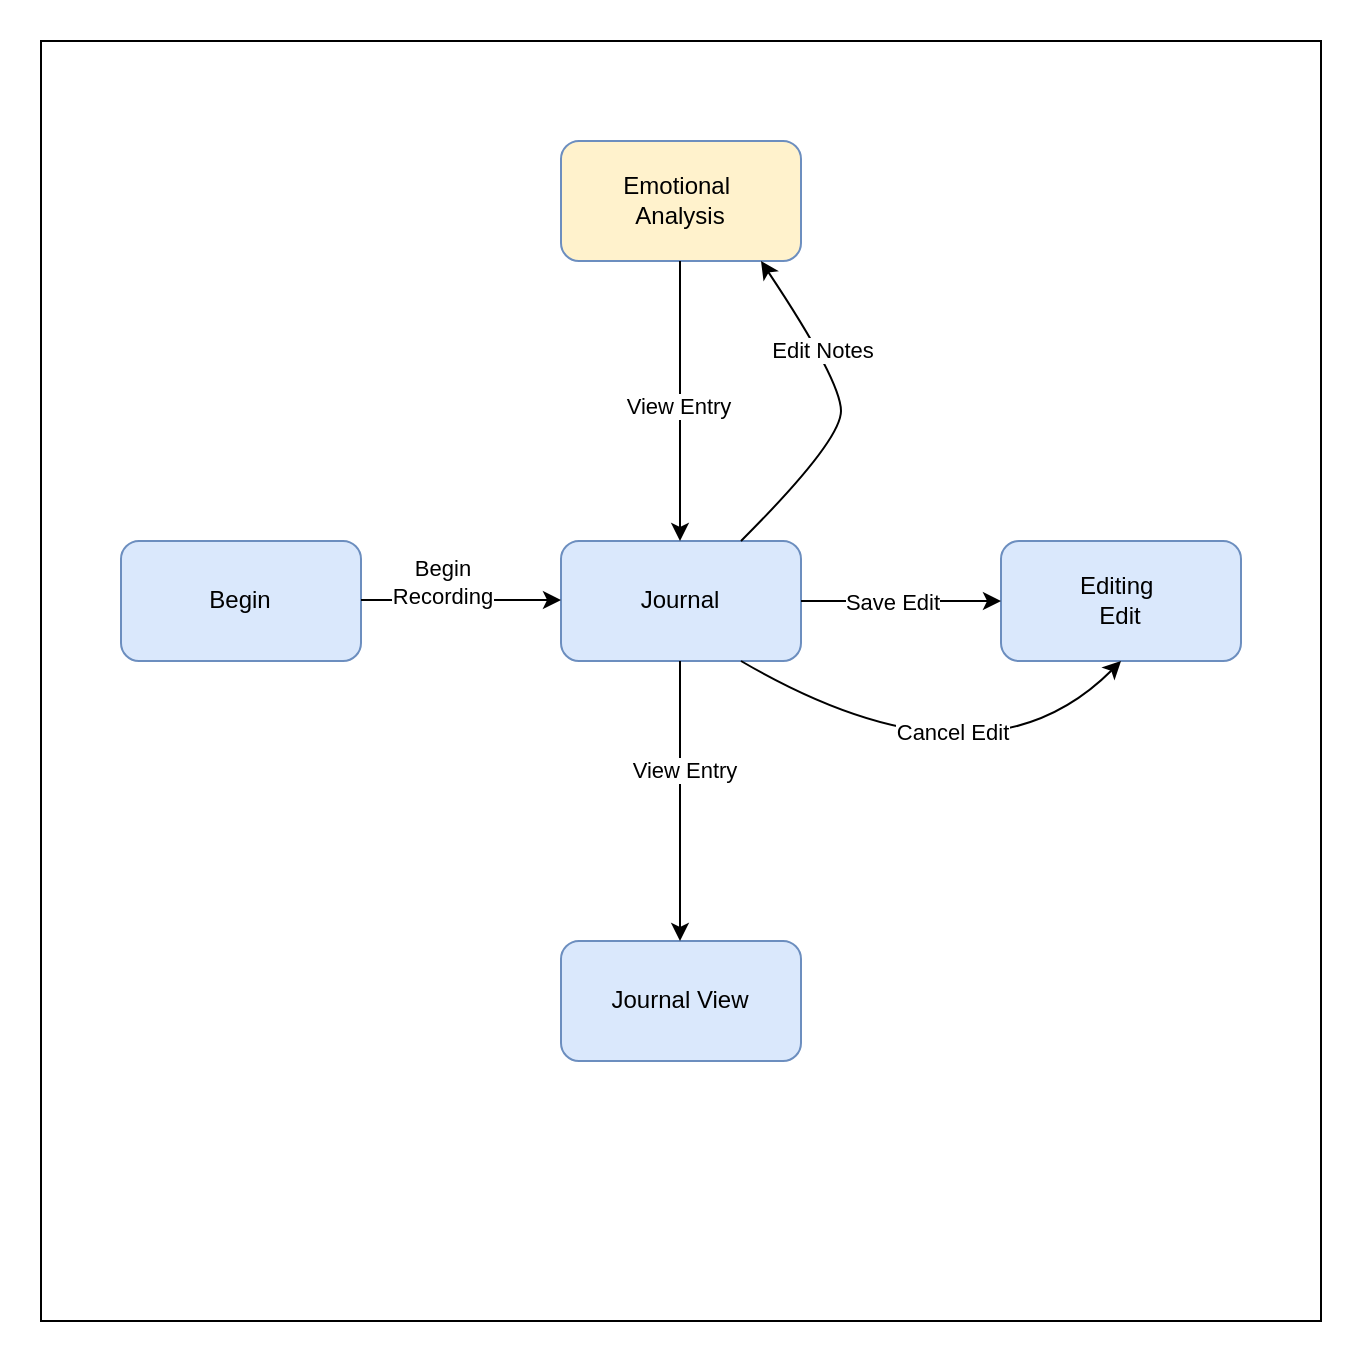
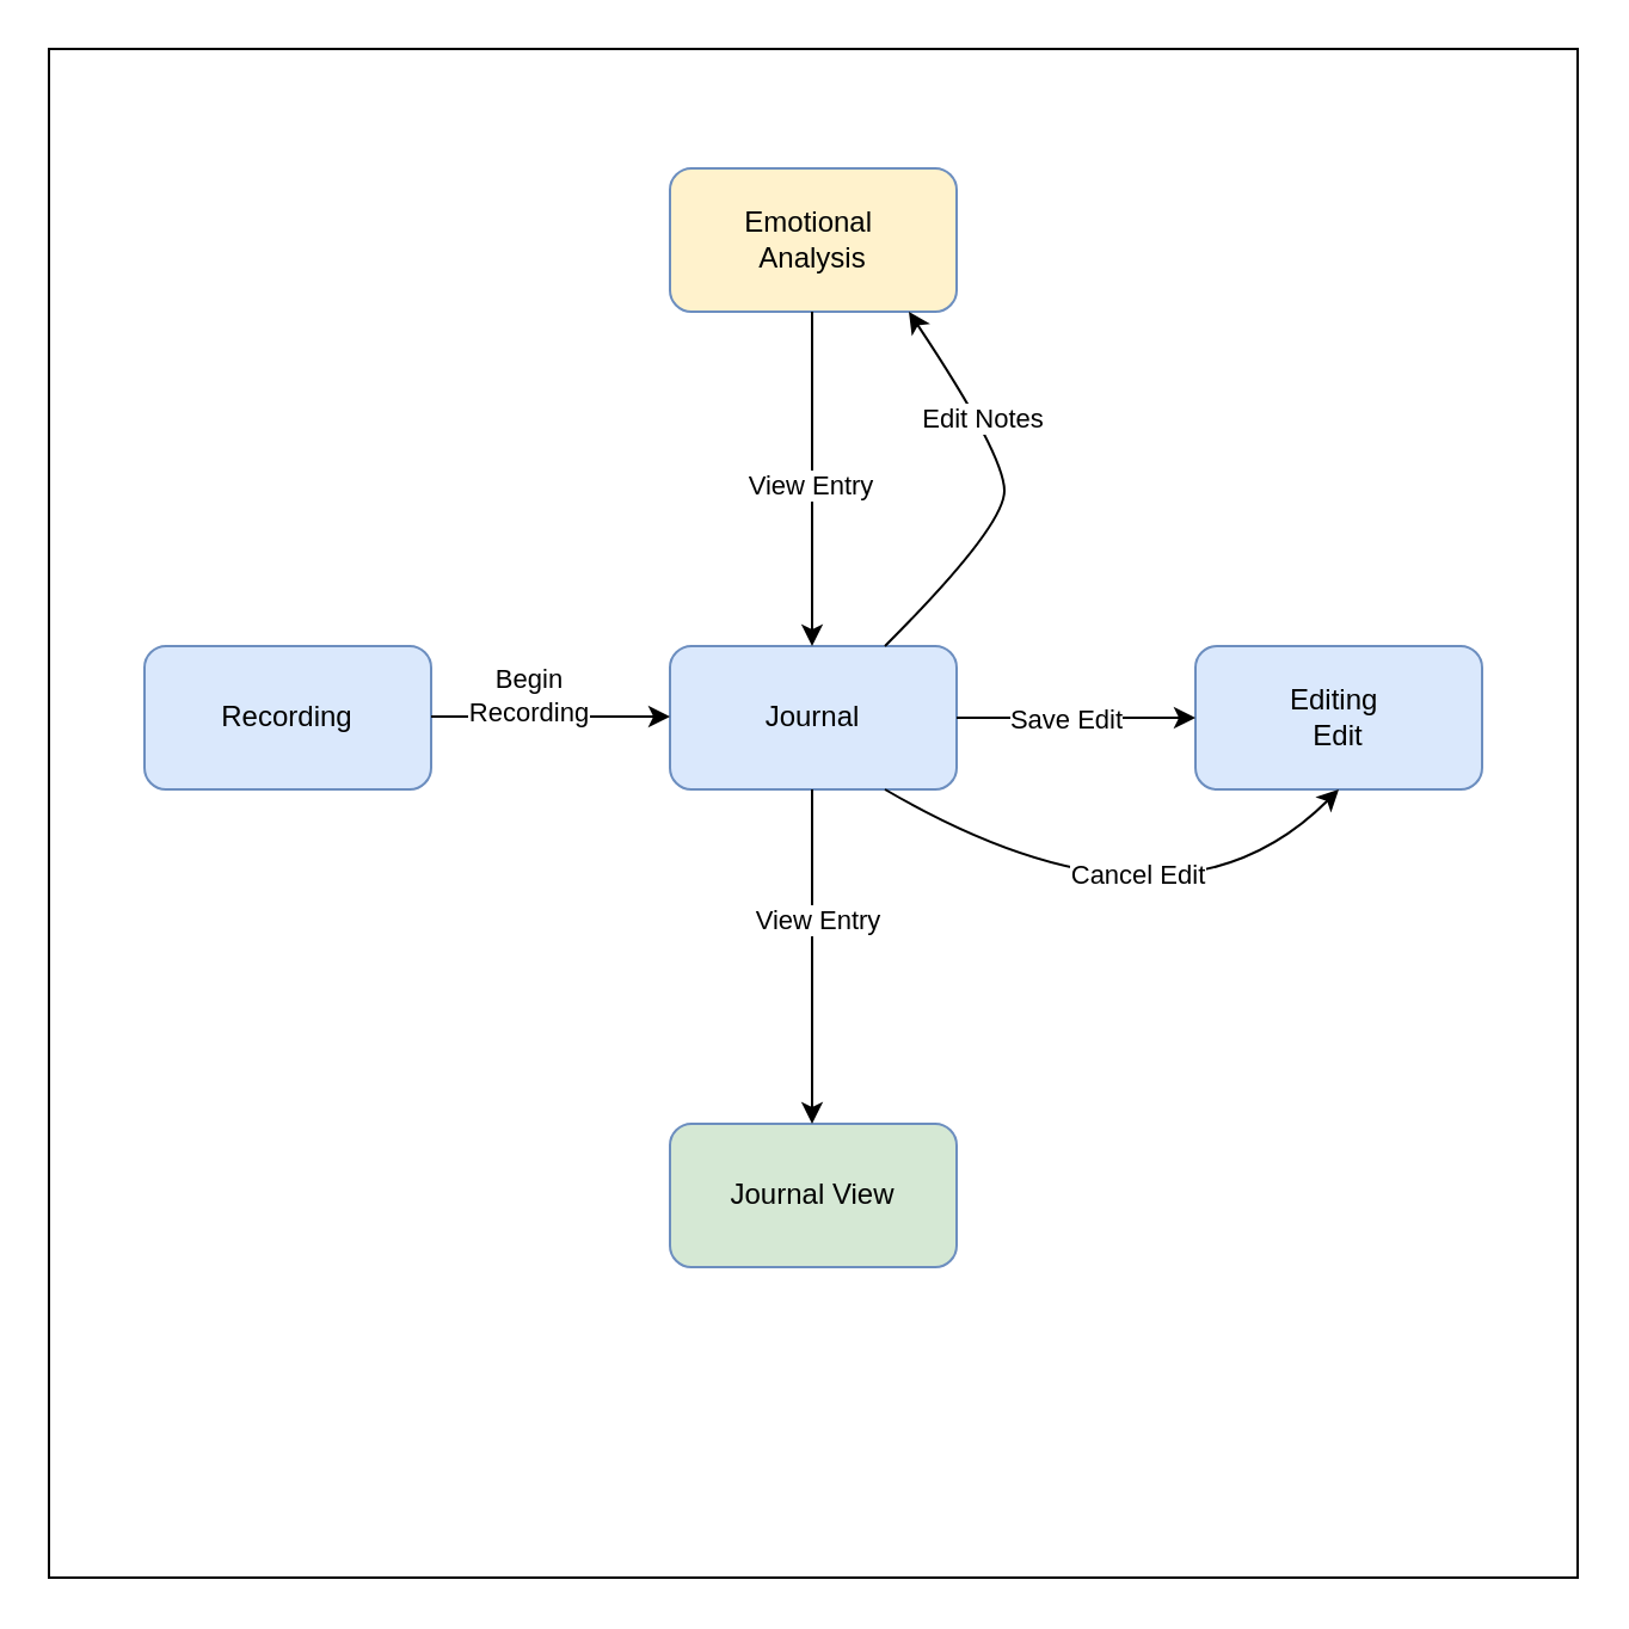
  <mxCell id="0" />
  <mxCell id="1" parent="0" />
  <mxCell id="2" value="" style="whiteSpace=wrap;html=1;aspect=fixed;movable=0;resizable=0;rotatable=0;deletable=0;editable=0;locked=1;connectable=0;" vertex="1" parent="1"><mxGeometry x="20" y="20" width="640" height="640" as="geometry" /></mxCell>
  <mxCell id="3" value="Journal" style="rounded=1;whiteSpace=wrap;html=1;movable=1;resizable=1;rotatable=1;deletable=1;editable=1;locked=0;connectable=1;fillColor=#dae8fc;strokeColor=#6c8ebf;" vertex="1" parent="1"><mxGeometry x="280" y="270" width="120" height="60" as="geometry" /></mxCell>
- <mxCell id="4" value="Begin" style="rounded=1;whiteSpace=wrap;html=1;movable=1;resizable=1;rotatable=1;deletable=1;editable=1;locked=0;connectable=1;fillColor=#dae8fc;strokeColor=#6c8ebf;" vertex="1" parent="1"><mxGeometry x="60" y="270" width="120" height="60" as="geometry" /></mxCell>
+ <mxCell id="4" value="Recording" style="rounded=1;whiteSpace=wrap;html=1;movable=1;resizable=1;rotatable=1;deletable=1;editable=1;locked=0;connectable=1;fillColor=#dae8fc;strokeColor=#6c8ebf;" vertex="1" parent="1"><mxGeometry x="60" y="270" width="120" height="60" as="geometry" /></mxCell>
  <mxCell id="5" value="Editing&amp;nbsp;&lt;div&gt;Edit&lt;/div&gt;" style="rounded=1;whiteSpace=wrap;html=1;movable=1;resizable=1;rotatable=1;deletable=1;editable=1;locked=0;connectable=1;fillColor=#dae8fc;strokeColor=#6c8ebf;" vertex="1" parent="1"><mxGeometry x="500" y="270" width="120" height="60" as="geometry" /></mxCell>
- <mxCell id="6" value="Journal View" style="rounded=1;whiteSpace=wrap;html=1;movable=1;resizable=1;rotatable=1;deletable=1;editable=1;locked=0;connectable=1;fillColor=#dae8fc;strokeColor=#6c8ebf;" vertex="1" parent="1"><mxGeometry x="280" y="470" width="120" height="60" as="geometry" /></mxCell>
+ <mxCell id="6" value="Journal View" style="rounded=1;whiteSpace=wrap;html=1;movable=1;resizable=1;rotatable=1;deletable=1;editable=1;locked=0;connectable=1;fillColor=#d5e8d4;strokeColor=#6c8ebf;" vertex="1" parent="1"><mxGeometry x="280" y="470" width="120" height="60" as="geometry" /></mxCell>
  <mxCell id="7" value="Emotional&amp;nbsp;&lt;div&gt;Analysis&lt;/div&gt;" style="rounded=1;whiteSpace=wrap;html=1;movable=1;resizable=1;rotatable=1;deletable=1;editable=1;locked=0;connectable=1;fillColor=#fff2cc;strokeColor=#6c8ebf;" vertex="1" parent="1"><mxGeometry x="280" y="70" width="120" height="60" as="geometry" /></mxCell>
  <mxCell id="8" value="" style="endArrow=classic;html=1;rounded=0;" edge="1" parent="1"><mxGeometry width="50" height="50" relative="1" as="geometry"><mxPoint x="339.5" y="130" as="sourcePoint" /><mxPoint x="339.5" y="270" as="targetPoint" /></mxGeometry></mxCell>
  <mxCell id="9" value="View Entry" style="edgeLabel;html=1;align=center;verticalAlign=middle;resizable=0;points=[];" vertex="1" connectable="0" parent="8"><mxGeometry x="0.029" y="-1" relative="1" as="geometry"><mxPoint as="offset" /></mxGeometry></mxCell>
  <mxCell id="10" value="" style="endArrow=classic;html=1;rounded=0;" edge="1" parent="1"><mxGeometry width="50" height="50" relative="1" as="geometry"><mxPoint x="400" y="300" as="sourcePoint" /><mxPoint x="500" y="300" as="targetPoint" /></mxGeometry></mxCell>
  <mxCell id="11" value="Save Edit" style="edgeLabel;html=1;align=center;verticalAlign=middle;resizable=0;points=[];" vertex="1" connectable="0" parent="10"><mxGeometry x="-0.1" relative="1" as="geometry"><mxPoint as="offset" /></mxGeometry></mxCell>
  <mxCell id="12" value="" style="endArrow=classic;html=1;rounded=0;" edge="1" parent="1"><mxGeometry width="50" height="50" relative="1" as="geometry"><mxPoint x="180" y="299.5" as="sourcePoint" /><mxPoint x="280" y="299.5" as="targetPoint" /></mxGeometry></mxCell>
  <mxCell id="13" value="Begin&lt;div&gt;Reco&lt;span style=&quot;background-color: light-dark(#ffffff, var(--ge-dark-color, #121212)); color: light-dark(rgb(0, 0, 0), rgb(255, 255, 255));&quot;&gt;rding&lt;/span&gt;&lt;/div&gt;" style="edgeLabel;html=1;align=center;verticalAlign=middle;resizable=0;points=[];" vertex="1" connectable="0" parent="12"><mxGeometry x="-0.48" y="4" relative="1" as="geometry"><mxPoint x="14" y="-5" as="offset" /></mxGeometry></mxCell>
  <mxCell id="14" value="" style="endArrow=classic;html=1;rounded=0;" edge="1" parent="1"><mxGeometry width="50" height="50" relative="1" as="geometry"><mxPoint x="339.5" y="330" as="sourcePoint" /><mxPoint x="339.5" y="470" as="targetPoint" /></mxGeometry></mxCell>
  <mxCell id="15" value="View Entry" style="edgeLabel;html=1;align=center;verticalAlign=middle;resizable=0;points=[];" vertex="1" connectable="0" parent="14"><mxGeometry x="-0.229" y="2" relative="1" as="geometry"><mxPoint as="offset" /></mxGeometry></mxCell>
  <mxCell id="16" value="" style="curved=1;endArrow=classic;html=1;rounded=0;" edge="1" parent="1"><mxGeometry width="50" height="50" relative="1" as="geometry"><mxPoint x="370" y="270" as="sourcePoint" /><mxPoint x="380" y="130" as="targetPoint" /><Array as="points"><mxPoint x="420" y="220" /><mxPoint x="420" y="190" /></Array></mxGeometry></mxCell>
  <mxCell id="17" value="Edit Notes" style="edgeLabel;html=1;align=center;verticalAlign=middle;resizable=0;points=[];" vertex="1" connectable="0" parent="16"><mxGeometry x="0.377" y="-1" relative="1" as="geometry"><mxPoint as="offset" /></mxGeometry></mxCell>
  <mxCell id="18" value="" style="curved=1;endArrow=classic;html=1;rounded=0;" edge="1" parent="1"><mxGeometry width="50" height="50" relative="1" as="geometry"><mxPoint x="370" y="330" as="sourcePoint" /><mxPoint x="560" y="330" as="targetPoint" /><Array as="points"><mxPoint x="490" y="400" /></Array></mxGeometry></mxCell>
  <mxCell id="19" value="Cancel Edit" style="edgeLabel;html=1;align=center;verticalAlign=middle;resizable=0;points=[];" vertex="1" connectable="0" parent="18"><mxGeometry x="-0.082" y="23" relative="1" as="geometry"><mxPoint as="offset" /></mxGeometry></mxCell>
